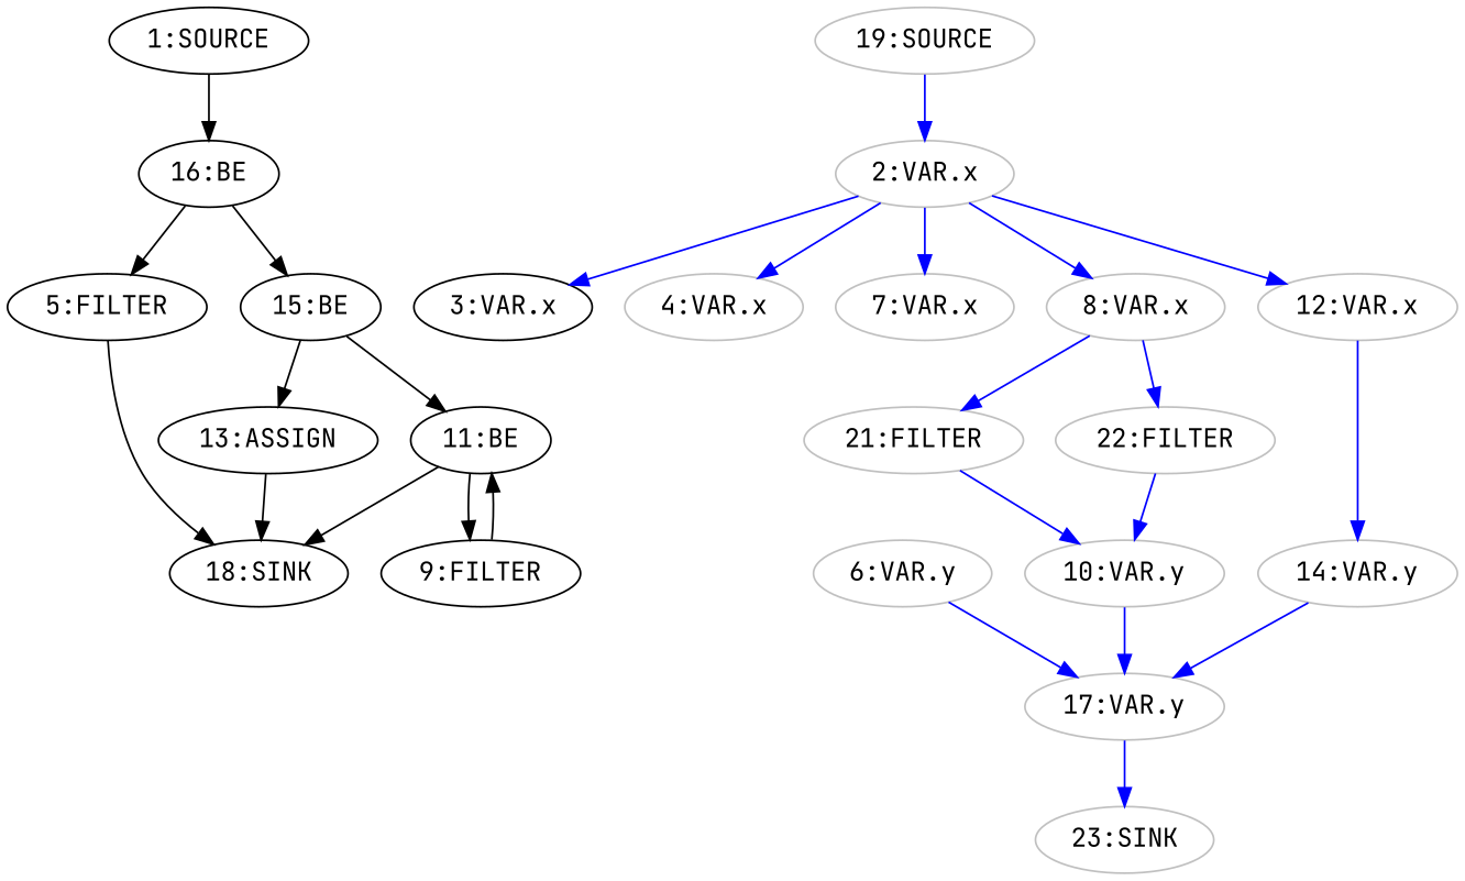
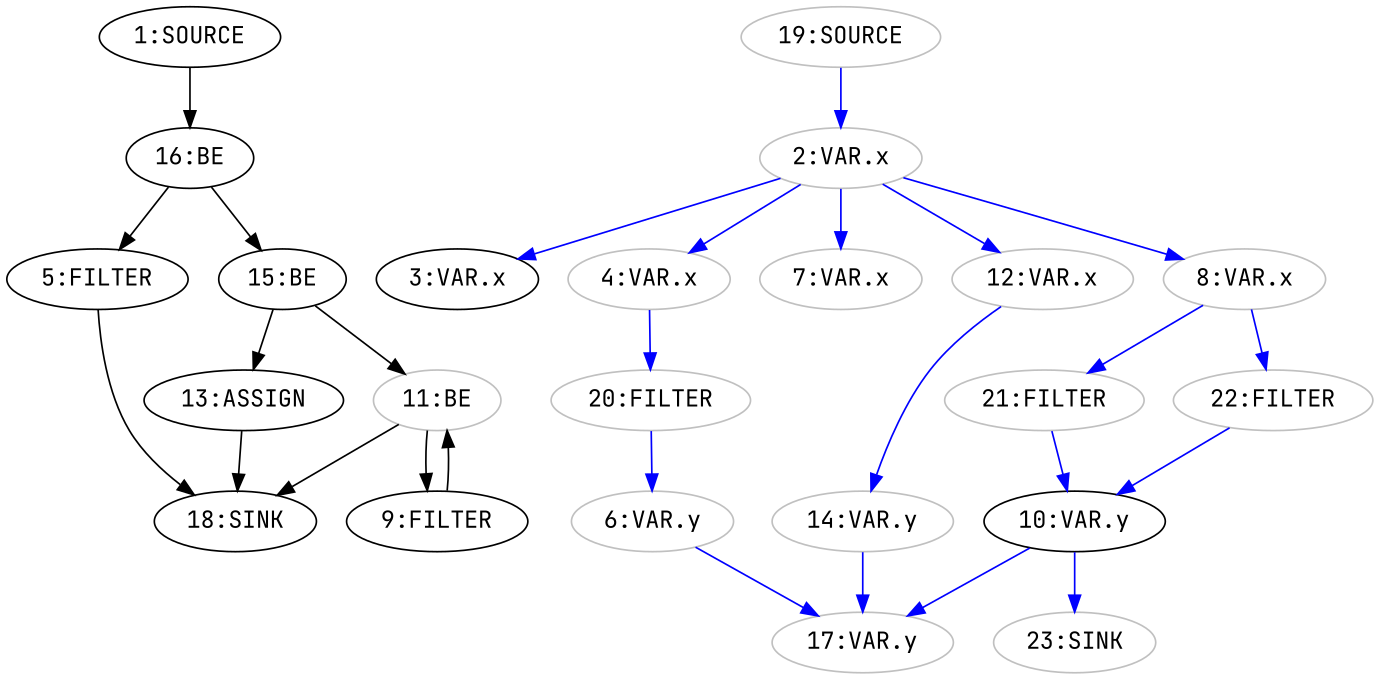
  digraph {
    fontname="JetBrains Mono"
    node [fontname="JetBrains Mono" color=grey]
    edge [color=blue fontname="JetBrains Mono"]
    n1 [label="13:ASSIGN" color=""]
    n2 [label="18:SINK" color=""]
-   n3 [label="11:BE" color=""]
+   n3 [label="11:BE"]
    n4 [label="9:FILTER" color=""]
    n5 [label="16:BE" color=""]
    n6 [label="15:BE" color=""]
    n7 [label="5:FILTER" color=""]
    n8 [label="1:SOURCE" color=""]
    n9 [label="2:VAR.x"]
    n10 [color=black label="3:VAR.x"]
    n11 [label="4:VAR.x"]
    n12 [label="7:VAR.x"]
    n13 [label="8:VAR.x"]
    n14 [label="12:VAR.x"]
+   n15 [label="20:FILTER"]
    n16 [label="21:FILTER"]
    n17 [label="22:FILTER"]
    n18 [label="14:VAR.y"]
    n19 [label="6:VAR.y"]
    n20 [label="17:VAR.y"]
    n21 [label="23:SINK"]
-   n22 [label="10:VAR.y"]
+   n22 [color=black label="10:VAR.y"]
    n23 [label="19:SOURCE"]
    n1 -> n2 [color=black]
    n3 -> n2 [color=black]
    n3 -> n4 [color=black]
    n4 -> n3 [color=black]
    n5 -> n6 [color=black]
    n5 -> n7 [color=black]
    n6 -> n1 [color=black]
    n6 -> n3 [color=black]
    n7 -> n2 [color=black]
    n8 -> n5 [color=black]
    n9 -> n10
    n9 -> n11
    n9 -> n12
    n9 -> n13
    n9 -> n14
+   n11 -> n15
    n13 -> n16
    n13 -> n17
    n14 -> n18
+   n15 -> n19
    n16 -> n22
    n17 -> n22
    n18 -> n20
    n19 -> n20
-   n20 -> n21
+   n22 -> n21
    n22 -> n20
    n23 -> n9
  }
